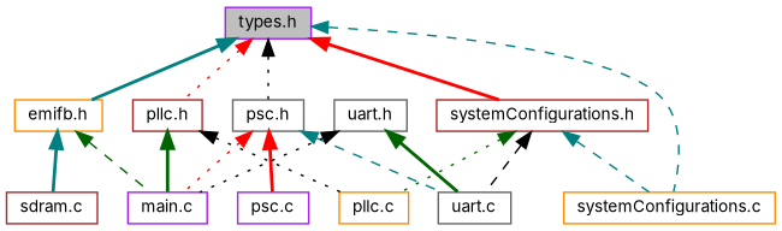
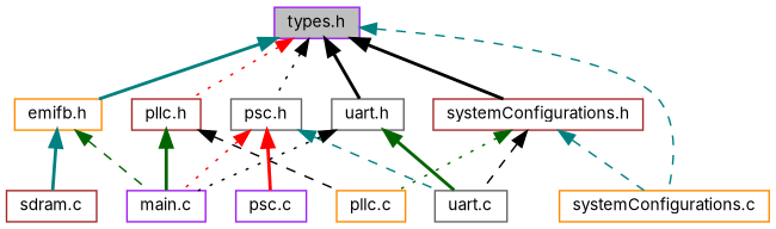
  digraph {
    fontname=Inter
    node [color=purple fillcolor=white fontname=Inter fontsize=10 shape=record style=filled]
    edge [color=teal dir=back fontname=Inter fontsize=10 labelfontname=Helvetica labelfontsize=10 style=bold]
    n1 [fillcolor=grey75 fontcolor=black height=0.2 label="types.h" width=0.4]
    n2 [color=darkorange height=0.2 label="emifb.h" width=0.4]
    n3 [color=brown height=0.2 label="pllc.h" width=0.4]
    n4 [color=gray40 height=0.2 label="psc.h" width=0.4]
    n5 [color=brown height=0.2 label="systemConfigurations.h" width=0.4]
    n6 [color=darkorange height=0.2 label="systemConfigurations.c" width=0.4]
    n7 [color=gray40 height=0.2 label="uart.h" width=0.4]
    n8 [height=0.2 label="main.c" width=0.4]
    n9 [color=brown height=0.2 label="sdram.c" width=0.4]
    n10 [color=darkorange height=0.2 label="pllc.c" width=0.4]
    n11 [height=0.2 label="psc.c" width=0.4]
    n12 [color=gray40 height=0.2 label="uart.c" width=0.4]
    n1 -> n2
    n1 -> n3 [color=red style=dotted]
    n1 -> n4 [color=black style=dotted]
-   n1 -> n5 [color=red]
+   n1 -> n5 [color=black]
    n1 -> n6 [style=dashed]
+   n1 -> n7 [color=black]
    n2 -> n8 [color=darkgreen style=dashed]
    n2 -> n9
    n3 -> n8 [color=darkgreen]
-   n3 -> n10 [color=black style=dotted]
+   n3 -> n10 [color=black style=dashed]
    n4 -> n8 [color=red style=dotted]
    n4 -> n11 [color=red]
    n4 -> n12 [style=dashed]
    n5 -> n6 [style=dashed]
    n5 -> n10 [color=darkgreen style=dotted]
    n5 -> n12 [color=black style=dashed]
    n7 -> n8 [color=black style=dotted]
    n7 -> n12 [color=darkgreen]
  }
